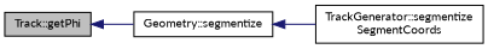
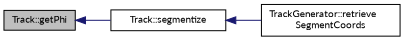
  digraph {
    fontname=Lato
    rankdir=LR
    node [color=black fillcolor=white fontname=Lato fontsize=10 shape=record style=filled]
    edge [color=midnightblue dir=back fontname=Lato fontsize=10 labelfontname=Helvetica labelfontsize=10 style=solid]
    n1 [fillcolor=grey75 fontcolor=black height=0.2 label="Track::getPhi" width=0.4]
-   n2 [height=0.2 label="Geometry::segmentize" width=0.4]
-   n3 [height=0.2 label="TrackGenerator::segmentize\lSegmentCoords" width=0.4]
+   n2 [height=0.2 label="Track::segmentize" width=0.4]
+   n3 [height=0.2 label="TrackGenerator::retrieve\lSegmentCoords" width=0.4]
    n1 -> n2
    n2 -> n3
  }
